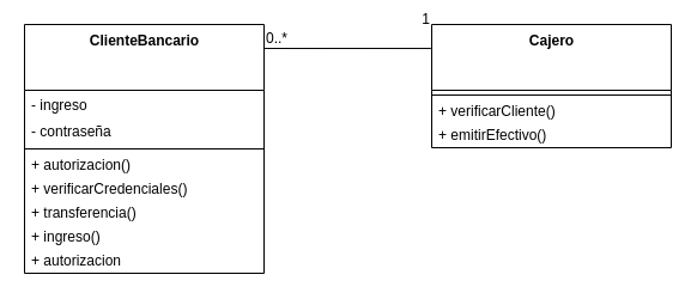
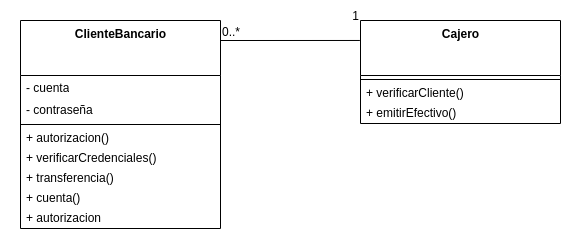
  <mxCell id="0" />
  <mxCell id="1" parent="0" />
  <mxCell id="2" value="ClienteBancario" style="swimlane;fontStyle=1;align=center;verticalAlign=top;childLayout=stackLayout;horizontal=1;startSize=55;horizontalStack=0;resizeParent=1;resizeParentMax=0;resizeLast=0;collapsible=0;marginBottom=0;html=1;fillColor=none;strokeColor=#000000;fontColor=#000000;" parent="1" vertex="1"><mxGeometry x="20" y="20" width="200" height="208" as="geometry" /></mxCell>
- <mxCell id="3" value="- ingreso" style="text;html=1;strokeColor=none;fillColor=none;align=left;verticalAlign=middle;spacingLeft=4;spacingRight=4;overflow=hidden;rotatable=0;points=[[0,0.5],[1,0.5]];portConstraint=eastwest;fontColor=#000000;" parent="2" vertex="1"><mxGeometry y="55" width="200" height="25" as="geometry" /></mxCell>
+ <mxCell id="3" value="- cuenta" style="text;html=1;strokeColor=none;fillColor=none;align=left;verticalAlign=middle;spacingLeft=4;spacingRight=4;overflow=hidden;rotatable=0;points=[[0,0.5],[1,0.5]];portConstraint=eastwest;fontColor=#000000;" parent="2" vertex="1"><mxGeometry y="55" width="200" height="25" as="geometry" /></mxCell>
  <mxCell id="4" value="- contraseña" style="text;html=1;strokeColor=none;fillColor=none;align=left;verticalAlign=middle;spacingLeft=4;spacingRight=4;overflow=hidden;rotatable=0;points=[[0,0.5],[1,0.5]];portConstraint=eastwest;fontColor=#000000;" parent="2" vertex="1"><mxGeometry y="80" width="200" height="20" as="geometry" /></mxCell>
  <mxCell id="5" value="" style="line;strokeWidth=1;fillColor=none;align=left;verticalAlign=middle;spacingTop=-1;spacingLeft=3;spacingRight=3;rotatable=0;labelPosition=right;points=[];portConstraint=eastwest;fontColor=#000000;strokeColor=#000000;" parent="2" vertex="1"><mxGeometry y="100" width="200" height="8" as="geometry" /></mxCell>
  <mxCell id="6" value="+ autorizacion()" style="text;html=1;strokeColor=none;fillColor=none;align=left;verticalAlign=middle;spacingLeft=4;spacingRight=4;overflow=hidden;rotatable=0;points=[[0,0.5],[1,0.5]];portConstraint=eastwest;fontColor=#000000;" parent="2" vertex="1"><mxGeometry y="108" width="200" height="20" as="geometry" /></mxCell>
  <mxCell id="7" value="+ verificarCredenciales()" style="text;html=1;strokeColor=none;fillColor=none;align=left;verticalAlign=middle;spacingLeft=4;spacingRight=4;overflow=hidden;rotatable=0;points=[[0,0.5],[1,0.5]];portConstraint=eastwest;fontColor=#000000;" parent="2" vertex="1"><mxGeometry y="128" width="200" height="20" as="geometry" /></mxCell>
  <mxCell id="8" value="+ transferencia()" style="text;html=1;strokeColor=none;fillColor=none;align=left;verticalAlign=middle;spacingLeft=4;spacingRight=4;overflow=hidden;rotatable=0;points=[[0,0.5],[1,0.5]];portConstraint=eastwest;fontColor=#000000;" vertex="1" parent="2"><mxGeometry y="148" width="200" height="20" as="geometry" /></mxCell>
- <mxCell id="9" value="+ ingreso()" style="text;html=1;strokeColor=none;fillColor=none;align=left;verticalAlign=middle;spacingLeft=4;spacingRight=4;overflow=hidden;rotatable=0;points=[[0,0.5],[1,0.5]];portConstraint=eastwest;fontColor=#000000;" vertex="1" parent="2"><mxGeometry y="168" width="200" height="20" as="geometry" /></mxCell>
+ <mxCell id="9" value="+ cuenta()" style="text;html=1;strokeColor=none;fillColor=none;align=left;verticalAlign=middle;spacingLeft=4;spacingRight=4;overflow=hidden;rotatable=0;points=[[0,0.5],[1,0.5]];portConstraint=eastwest;fontColor=#000000;" vertex="1" parent="2"><mxGeometry y="168" width="200" height="20" as="geometry" /></mxCell>
  <mxCell id="10" value="+ autorizacion" style="text;html=1;strokeColor=none;fillColor=none;align=left;verticalAlign=middle;spacingLeft=4;spacingRight=4;overflow=hidden;rotatable=0;points=[[0,0.5],[1,0.5]];portConstraint=eastwest;fontColor=#000000;" vertex="1" parent="2"><mxGeometry y="188" width="200" height="20" as="geometry" /></mxCell>
  <mxCell id="11" value="Cajero" style="swimlane;fontStyle=1;align=center;verticalAlign=top;childLayout=stackLayout;horizontal=1;startSize=55;horizontalStack=0;resizeParent=1;resizeParentMax=0;resizeLast=0;collapsible=0;marginBottom=0;html=1;fillColor=none;strokeColor=#000000;fontColor=#000000;" parent="1" vertex="1"><mxGeometry x="360" y="20" width="200" height="103" as="geometry" /></mxCell>
  <mxCell id="12" value="" style="line;strokeWidth=1;fillColor=none;align=left;verticalAlign=middle;spacingTop=-1;spacingLeft=3;spacingRight=3;rotatable=0;labelPosition=right;points=[];portConstraint=eastwest;fontColor=#000000;strokeColor=#000000;" parent="11" vertex="1"><mxGeometry y="55" width="200" height="8" as="geometry" /></mxCell>
  <mxCell id="13" value="+ verificarCliente()" style="text;html=1;strokeColor=none;fillColor=none;align=left;verticalAlign=middle;spacingLeft=4;spacingRight=4;overflow=hidden;rotatable=0;points=[[0,0.5],[1,0.5]];portConstraint=eastwest;fontColor=#000000;" parent="11" vertex="1"><mxGeometry y="63" width="200" height="20" as="geometry" /></mxCell>
  <mxCell id="14" value="+ emitirEfectivo()" style="text;html=1;strokeColor=none;fillColor=none;align=left;verticalAlign=middle;spacingLeft=4;spacingRight=4;overflow=hidden;rotatable=0;points=[[0,0.5],[1,0.5]];portConstraint=eastwest;fontColor=#000000;" vertex="1" parent="11"><mxGeometry y="83" width="200" height="20" as="geometry" /></mxCell>
  <mxCell id="15" value="" style="endArrow=none;html=1;rounded=0;align=center;verticalAlign=top;endFill=0;labelBackgroundColor=none;strokeColor=#000000;entryX=-0.003;entryY=0.194;entryDx=0;entryDy=0;fontColor=#000000;entryPerimeter=0;" parent="1" target="11" edge="1"><mxGeometry relative="1" as="geometry"><mxPoint x="220" y="40" as="sourcePoint" /><mxPoint x="340" y="230" as="targetPoint" /></mxGeometry></mxCell>
  <mxCell id="16" value="0..*" style="resizable=0;html=1;align=left;verticalAlign=bottom;labelBackgroundColor=none;fontColor=#000000;" parent="15" connectable="0" vertex="1"><mxGeometry x="-1" relative="1" as="geometry" /></mxCell>
  <mxCell id="17" value="1" style="resizable=0;html=1;align=right;verticalAlign=bottom;labelBackgroundColor=none;fontColor=#000000;" parent="15" connectable="0" vertex="1"><mxGeometry x="1" relative="1" as="geometry"><mxPoint y="-16" as="offset" /></mxGeometry></mxCell>
